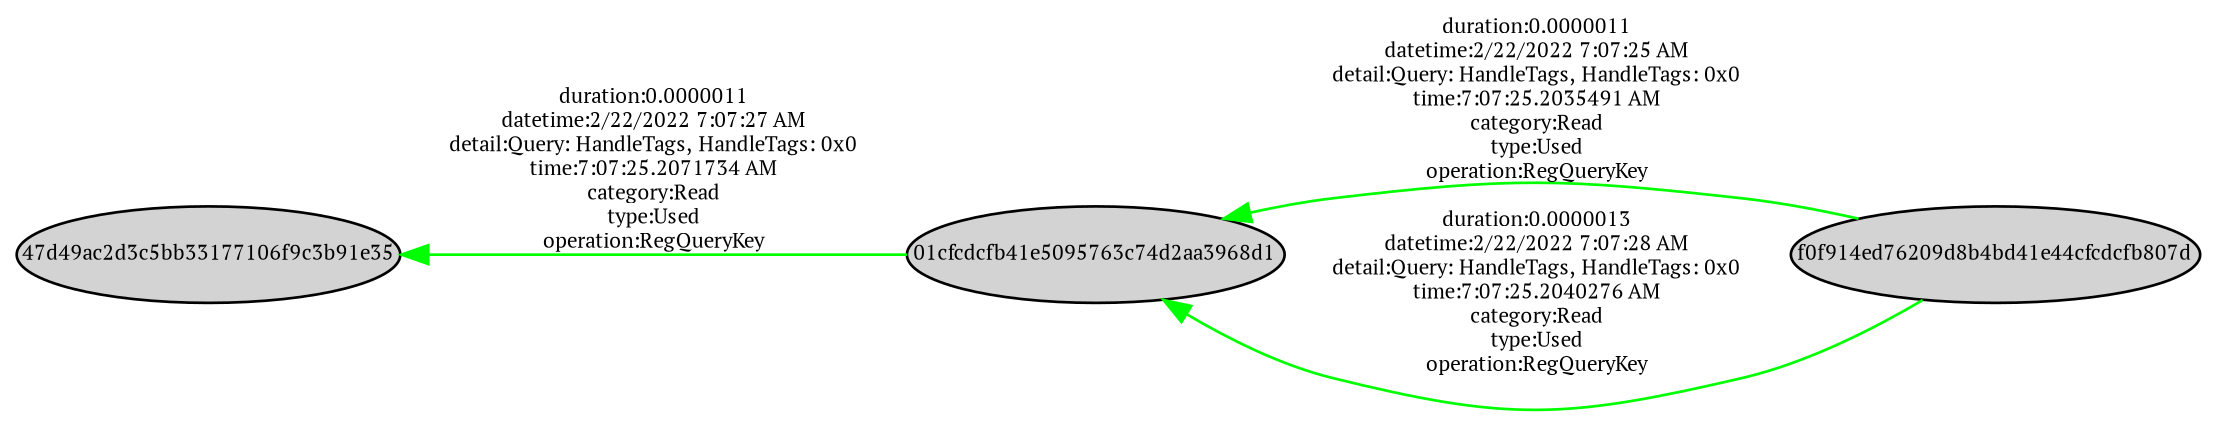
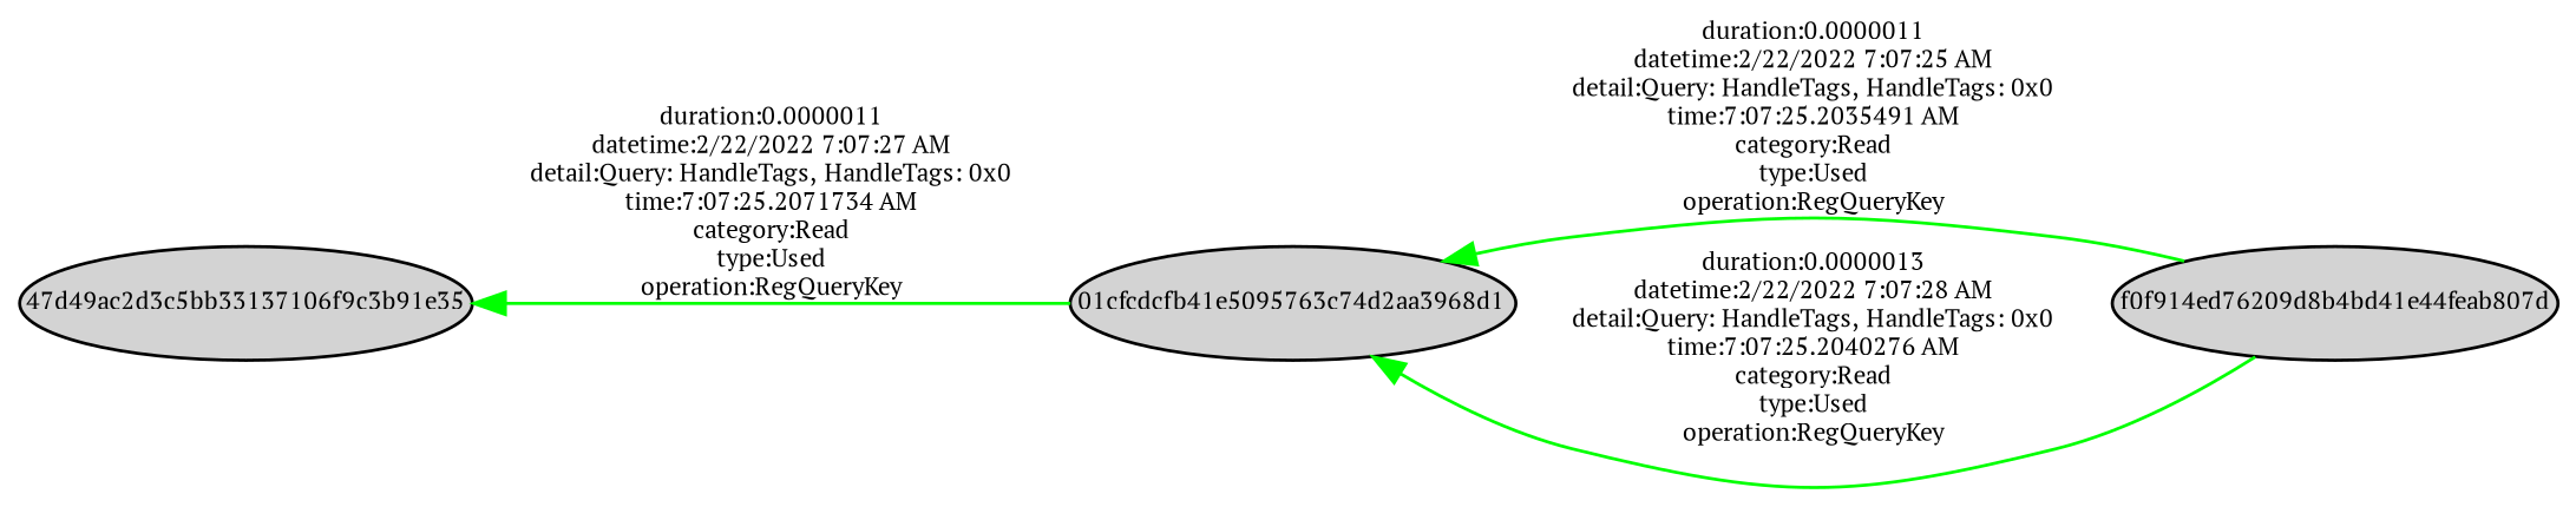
  digraph {
    fontname="PT Serif"
    rankdir=RL
    node [fontname="PT Serif" fontsize=8 margin="0.0,0.0" style=filled]
    edge [color=green fontname="PT Serif" fontsize=8 style=solid]
-   f0f914ed76209d8b4bd41e44feab807d [label=f0f914ed76209d8b4bd41e44cfcdcfb807d]
+   f0f914ed76209d8b4bd41e44feab807d
    "01cfcdcfb41e5095763c74d2aa3968d1"
-   "47d49ac2d3c5bb33137106f9c3b91e35" [label="47d49ac2d3c5bb33177106f9c3b91e35"]
+   "47d49ac2d3c5bb33137106f9c3b91e35"
    f0f914ed76209d8b4bd41e44feab807d -> "01cfcdcfb41e5095763c74d2aa3968d1" [label="duration:0.0000011\ndatetime:2/22/2022 7:07:25 AM\ndetail:Query: HandleTags, HandleTags: 0x0\ntime:7:07:25.2035491 AM\ncategory:Read\ntype:Used\noperation:RegQueryKey"]
    f0f914ed76209d8b4bd41e44feab807d -> "01cfcdcfb41e5095763c74d2aa3968d1" [label="duration:0.0000013\ndatetime:2/22/2022 7:07:28 AM\ndetail:Query: HandleTags, HandleTags: 0x0\ntime:7:07:25.2040276 AM\ncategory:Read\ntype:Used\noperation:RegQueryKey"]
    "01cfcdcfb41e5095763c74d2aa3968d1" -> "47d49ac2d3c5bb33137106f9c3b91e35" [label="duration:0.0000011\ndatetime:2/22/2022 7:07:27 AM\ndetail:Query: HandleTags, HandleTags: 0x0\ntime:7:07:25.2071734 AM\ncategory:Read\ntype:Used\noperation:RegQueryKey"]
  }
